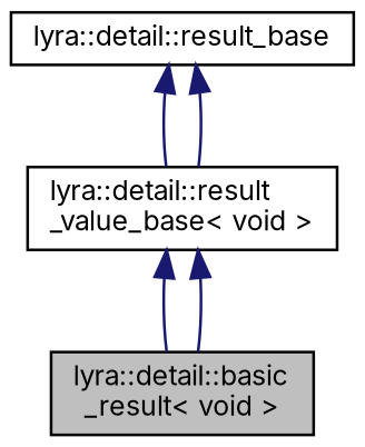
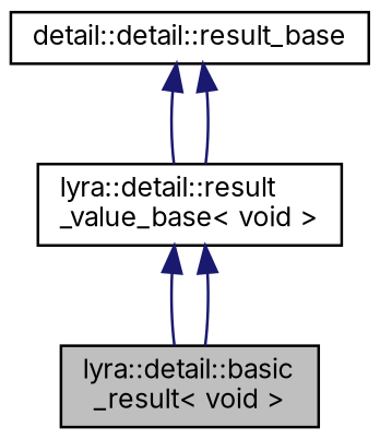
  digraph {
    fontname=Inter
    node [color=black fillcolor=white fontname=Inter fontsize=10 shape=record style=filled]
    edge [color=midnightblue dir=back fontname=Inter fontsize=10 labelfontname=Helvetica labelfontsize=10 style=solid]
    n1 [fillcolor=grey75 fontcolor=black height=0.2 label="lyra::detail::basic\l_result\< void \>" width=0.4]
    n2 [height=0.2 label="lyra::detail::result\l_value_base\< void \>" width=0.4]
-   n3 [height=0.2 label="lyra::detail::result_base" width=0.4]
+   n3 [height=0.2 label="detail::detail::result_base" width=0.4]
    n2 -> n1
    n2 -> n1
    n3 -> n2
    n3 -> n2
  }
